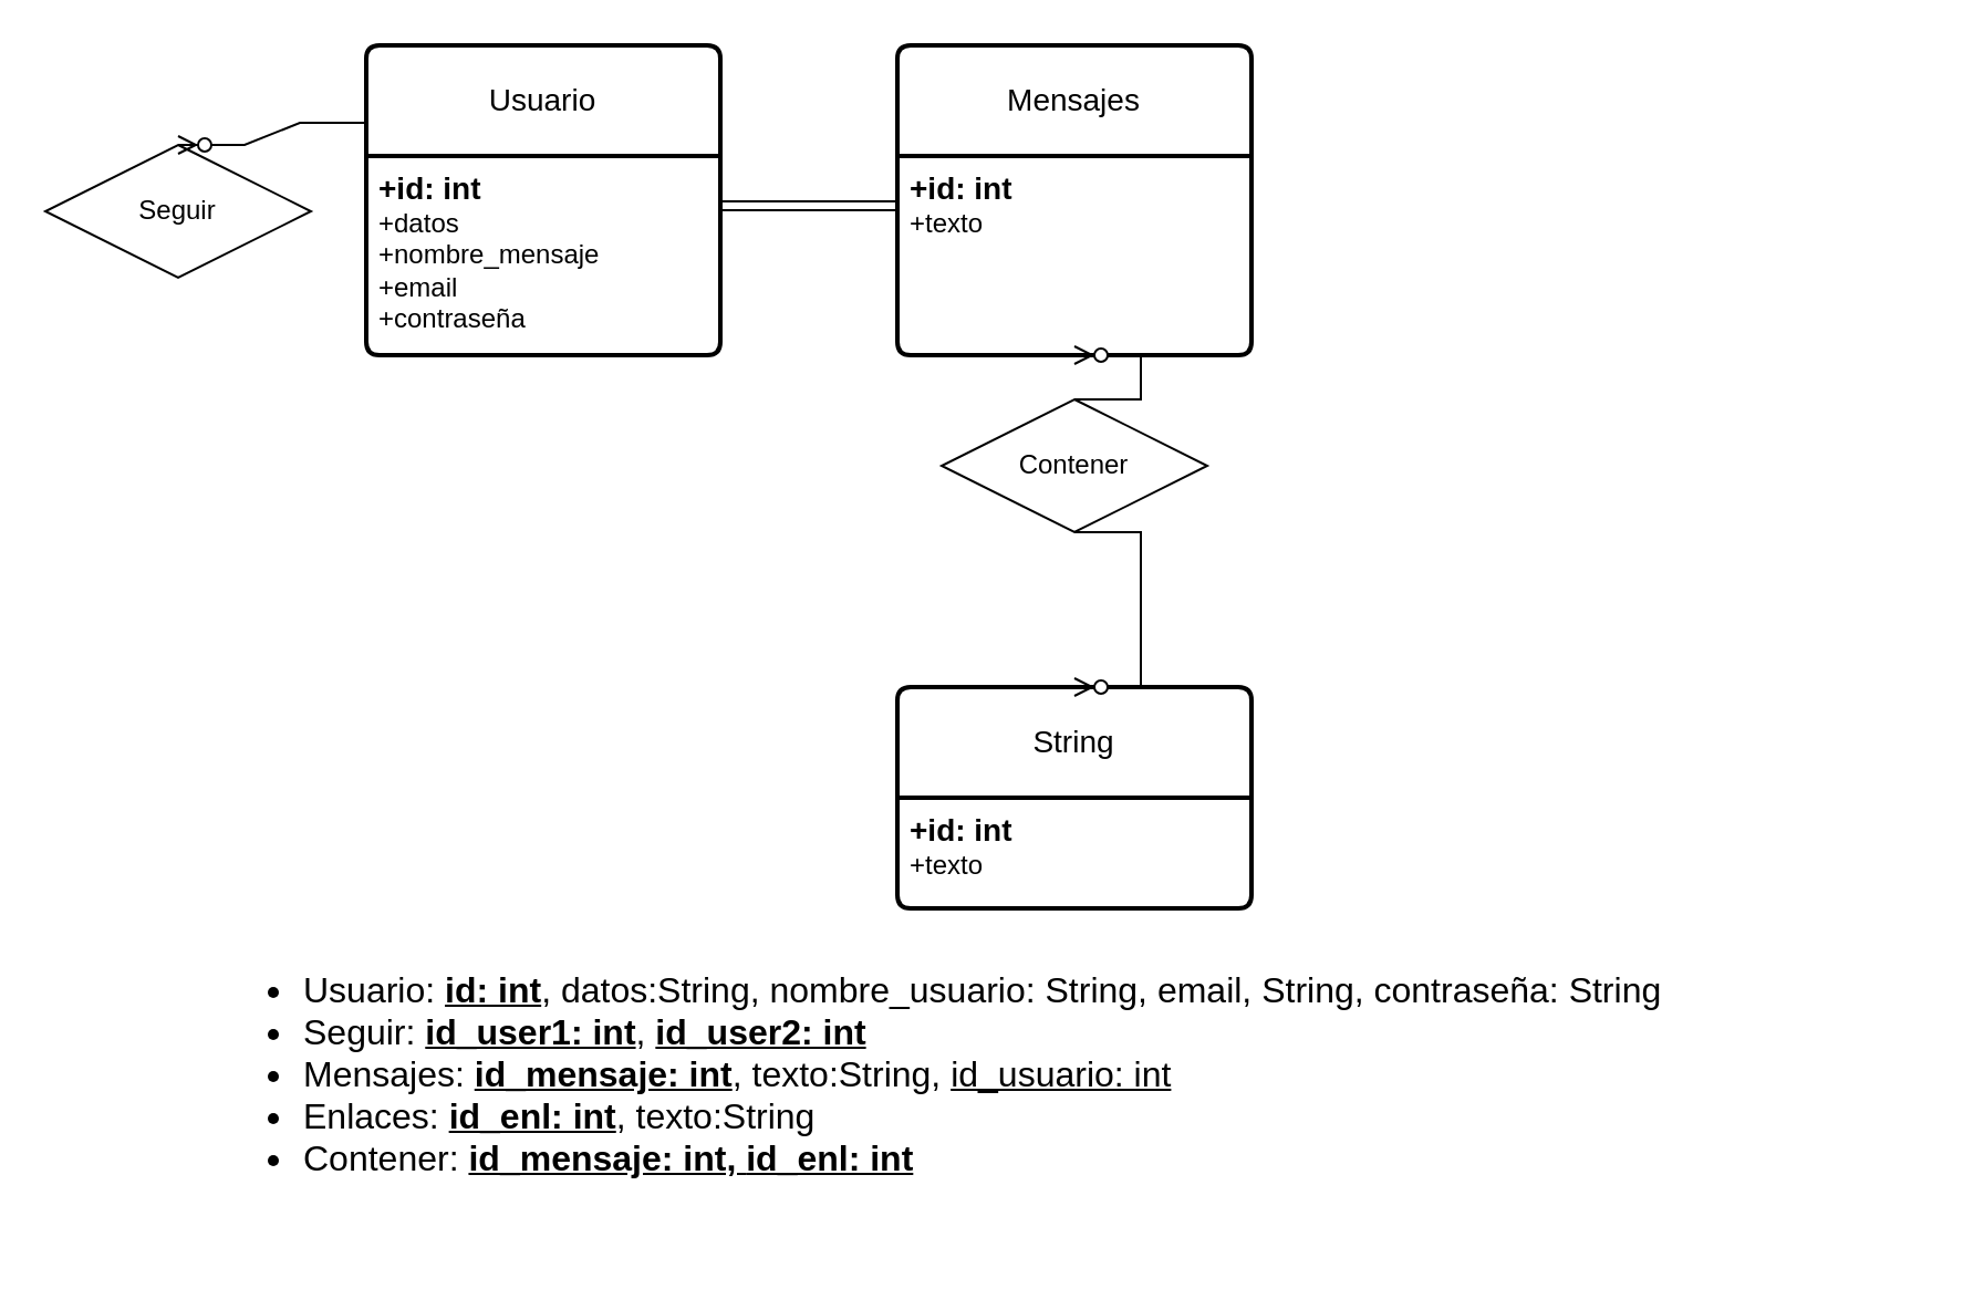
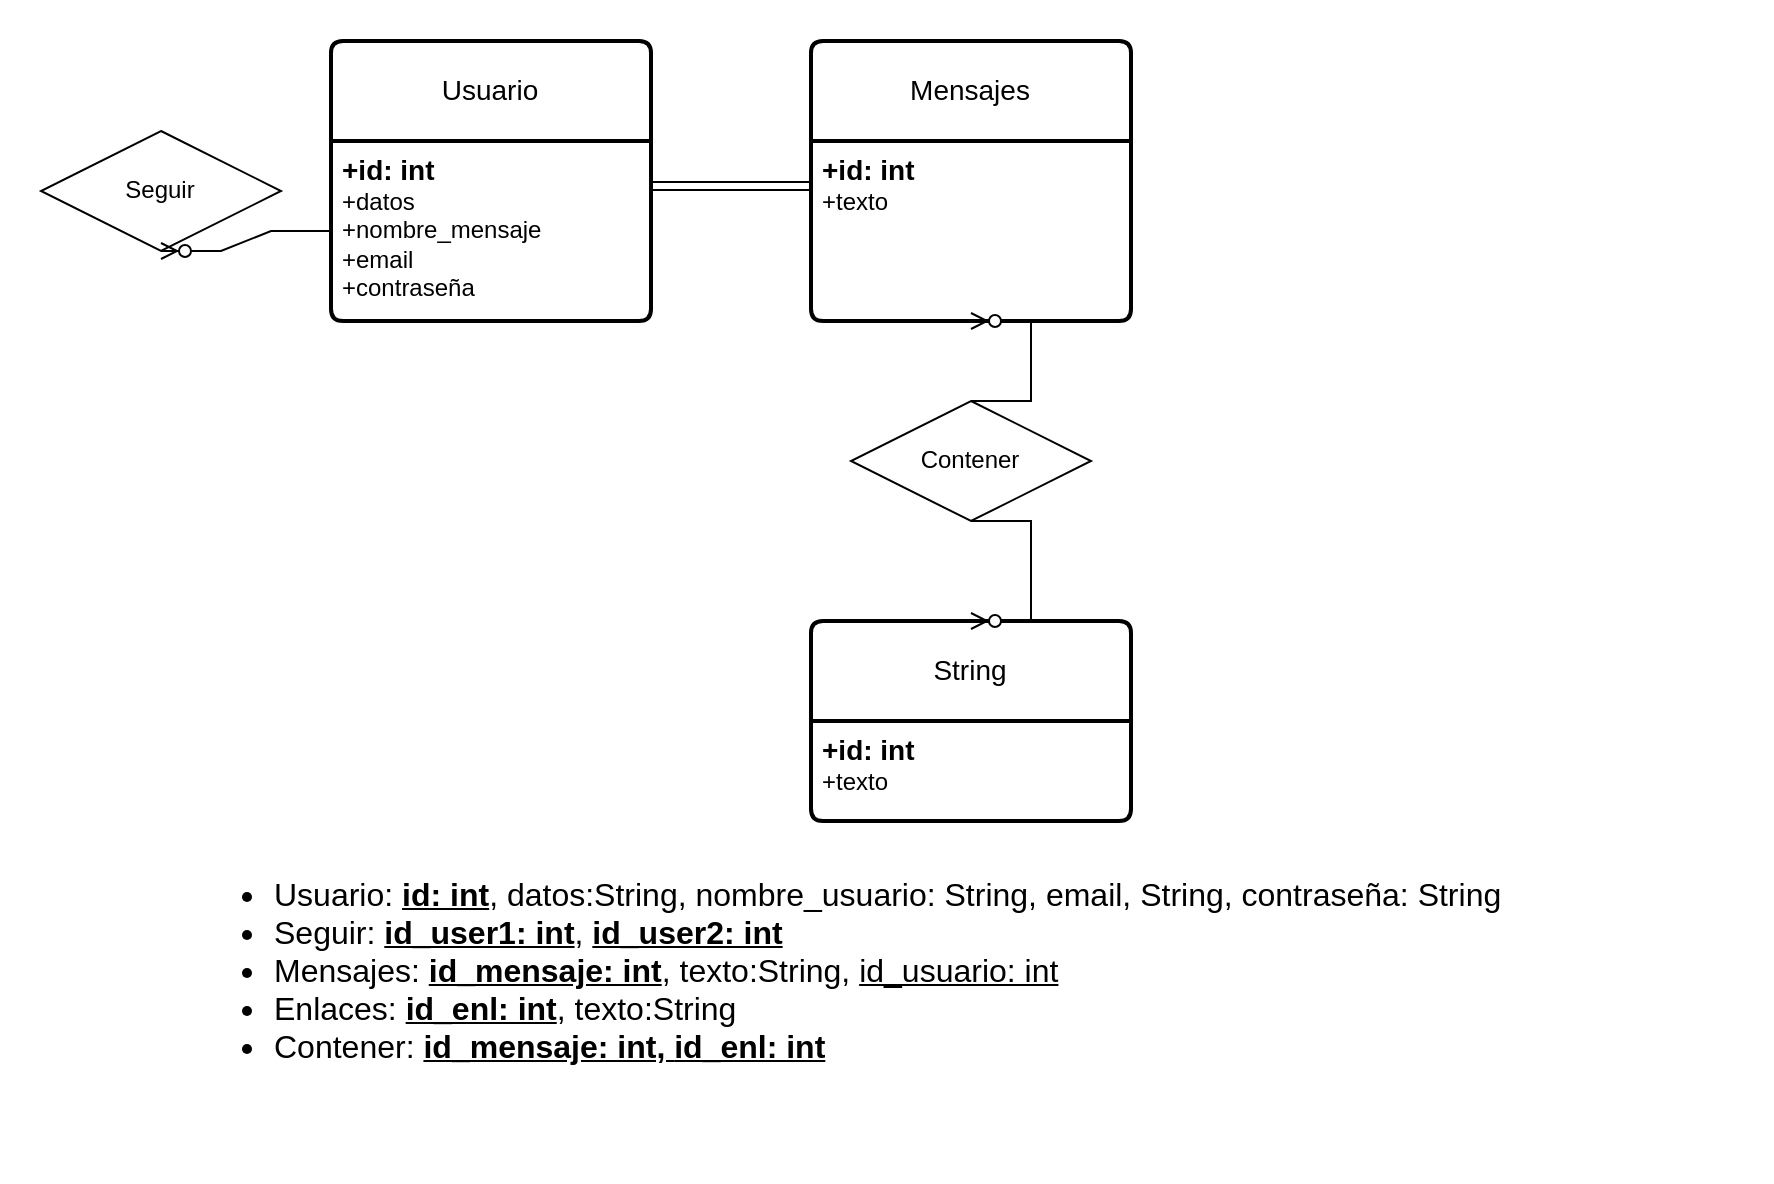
  <mxCell id="0" />
  <mxCell id="1" parent="0" />
  <mxCell id="2" value="Usuario" style="swimlane;childLayout=stackLayout;horizontal=1;startSize=50;horizontalStack=0;rounded=1;fontSize=14;fontStyle=0;strokeWidth=2;resizeParent=0;resizeLast=1;shadow=0;dashed=0;align=center;arcSize=4;whiteSpace=wrap;html=1;" parent="1" vertex="1"><mxGeometry x="165" y="20" width="160" height="140" as="geometry" /></mxCell>
  <mxCell id="3" value="&lt;font style=&quot;font-size: 14px;&quot;&gt;&lt;b&gt;+id: int&lt;/b&gt;&lt;/font&gt;&lt;br&gt;+datos&lt;br&gt;+nombre_mensaje&lt;br&gt;+email&lt;br&gt;+contraseña" style="align=left;strokeColor=none;fillColor=none;spacingLeft=4;fontSize=12;verticalAlign=top;resizable=0;rotatable=0;part=1;html=1;" parent="2" vertex="1"><mxGeometry y="50" width="160" height="90" as="geometry" /></mxCell>
  <mxCell id="4" value="Mensajes" style="swimlane;childLayout=stackLayout;horizontal=1;startSize=50;horizontalStack=0;rounded=1;fontSize=14;fontStyle=0;strokeWidth=2;resizeParent=0;resizeLast=1;shadow=0;dashed=0;align=center;arcSize=4;whiteSpace=wrap;html=1;" parent="1" vertex="1"><mxGeometry x="405" y="20" width="160" height="140" as="geometry" /></mxCell>
  <mxCell id="5" value="&lt;font style=&quot;font-size: 14px;&quot;&gt;&lt;b&gt;+id: int&lt;/b&gt;&lt;/font&gt;&lt;br&gt;+texto" style="align=left;strokeColor=none;fillColor=none;spacingLeft=4;fontSize=12;verticalAlign=top;resizable=0;rotatable=0;part=1;html=1;" parent="4" vertex="1"><mxGeometry y="50" width="160" height="90" as="geometry" /></mxCell>
  <mxCell id="6" value="String" style="swimlane;childLayout=stackLayout;horizontal=1;startSize=50;horizontalStack=0;rounded=1;fontSize=14;fontStyle=0;strokeWidth=2;resizeParent=0;resizeLast=1;shadow=0;dashed=0;align=center;arcSize=4;whiteSpace=wrap;html=1;" parent="1" vertex="1"><mxGeometry x="405" y="310" width="160" height="100" as="geometry" /></mxCell>
  <mxCell id="7" value="&lt;font style=&quot;font-size: 14px;&quot;&gt;&lt;b&gt;+id: int&lt;/b&gt;&lt;/font&gt;&lt;br&gt;+texto" style="align=left;strokeColor=none;fillColor=none;spacingLeft=4;fontSize=12;verticalAlign=top;resizable=0;rotatable=0;part=1;html=1;" parent="6" vertex="1"><mxGeometry y="50" width="160" height="50" as="geometry" /></mxCell>
  <mxCell id="8" value="Seguir" style="shape=rhombus;perimeter=rhombusPerimeter;whiteSpace=wrap;html=1;align=center;" parent="1" vertex="1"><mxGeometry x="20" y="65" width="120" height="60" as="geometry" /></mxCell>
- <mxCell id="9" value="" style="edgeStyle=entityRelationEdgeStyle;fontSize=12;html=1;endArrow=ERzeroToMany;endFill=1;rounded=0;entryX=0.5;entryY=0;entryDx=0;entryDy=0;exitX=0;exitY=0.25;exitDx=0;exitDy=0;" parent="1" source="2" target="8" edge="1"><mxGeometry width="100" height="100" relative="1" as="geometry"><mxPoint x="145" y="230" as="sourcePoint" /><mxPoint x="245" y="130" as="targetPoint" /></mxGeometry></mxCell>
+ <mxCell id="10" value="" style="edgeStyle=entityRelationEdgeStyle;fontSize=12;html=1;endArrow=ERzeroToMany;endFill=1;rounded=0;entryX=0.5;entryY=1;entryDx=0;entryDy=0;exitX=0;exitY=0.5;exitDx=0;exitDy=0;" parent="1" source="3" target="8" edge="1"><mxGeometry width="100" height="100" relative="1" as="geometry"><mxPoint x="155" y="210" as="sourcePoint" /><mxPoint x="45" y="215" as="targetPoint" /></mxGeometry></mxCell>
  <mxCell id="11" value="" style="shape=link;html=1;rounded=0;exitX=1;exitY=0.25;exitDx=0;exitDy=0;entryX=0;entryY=0.25;entryDx=0;entryDy=0;" parent="1" source="3" target="5" edge="1"><mxGeometry width="100" relative="1" as="geometry"><mxPoint x="375" y="180" as="sourcePoint" /><mxPoint x="475" y="180" as="targetPoint" /></mxGeometry></mxCell>
- <mxCell id="12" value="Contener" style="shape=rhombus;perimeter=rhombusPerimeter;whiteSpace=wrap;html=1;align=center;" parent="1" vertex="1"><mxGeometry x="425" y="180" width="120" height="60" as="geometry" /></mxCell>
+ <mxCell id="12" value="Contener" style="shape=rhombus;perimeter=rhombusPerimeter;whiteSpace=wrap;html=1;align=center;" parent="1" vertex="1"><mxGeometry x="425" y="200" width="120" height="60" as="geometry" /></mxCell>
  <mxCell id="13" value="" style="edgeStyle=entityRelationEdgeStyle;fontSize=12;html=1;endArrow=ERzeroToMany;endFill=1;rounded=0;entryX=0.5;entryY=1;entryDx=0;entryDy=0;exitX=0.5;exitY=0;exitDx=0;exitDy=0;" parent="1" source="12" target="5" edge="1"><mxGeometry width="100" height="100" relative="1" as="geometry"><mxPoint x="565" y="150" as="sourcePoint" /><mxPoint x="565" y="190" as="targetPoint" /></mxGeometry></mxCell>
  <mxCell id="14" value="" style="edgeStyle=entityRelationEdgeStyle;fontSize=12;html=1;endArrow=ERzeroToMany;endFill=1;rounded=0;entryX=0.5;entryY=0;entryDx=0;entryDy=0;exitX=0.5;exitY=1;exitDx=0;exitDy=0;" parent="1" source="12" target="6" edge="1"><mxGeometry width="100" height="100" relative="1" as="geometry"><mxPoint x="565" y="290" as="sourcePoint" /><mxPoint x="565" y="240" as="targetPoint" /></mxGeometry></mxCell>
  <mxCell id="15" value="&lt;ul style=&quot;font-size: 16px;&quot;&gt;&lt;li&gt;Usuario: &lt;u style=&quot;font-weight: bold;&quot;&gt;id: int&lt;/u&gt;, datos:String, nombre_usuario: String, email, String, contraseña: String&lt;/li&gt;&lt;li&gt;Seguir:&amp;nbsp;&lt;u style=&quot;border-color: var(--border-color); font-weight: bold;&quot;&gt;id_user1: int&lt;/u&gt;,&amp;nbsp;&lt;u style=&quot;border-color: var(--border-color); font-weight: bold;&quot;&gt;id_user2: int&lt;/u&gt;&lt;/li&gt;&lt;li&gt;Mensajes:&amp;nbsp;&lt;u style=&quot;border-color: var(--border-color); font-weight: bold;&quot;&gt;id_mensaje: int&lt;/u&gt;, texto:String, &lt;u&gt;id_usuario: int&lt;/u&gt;&lt;/li&gt;&lt;li&gt;Enlaces:&amp;nbsp;&lt;u style=&quot;border-color: var(--border-color); font-weight: bold;&quot;&gt;id_enl: int&lt;/u&gt;, texto:String&lt;/li&gt;&lt;li&gt;Contener:&amp;nbsp;&lt;u style=&quot;border-color: var(--border-color); font-weight: bold;&quot;&gt;id_mensaje: int,&amp;nbsp;&lt;/u&gt;&lt;u style=&quot;border-color: var(--border-color); font-weight: bold;&quot;&gt;id_enl: int&lt;/u&gt;&lt;/li&gt;&lt;/ul&gt;" style="text;strokeColor=none;fillColor=none;html=1;whiteSpace=wrap;verticalAlign=middle;overflow=hidden;" vertex="1" parent="1"><mxGeometry x="95" y="400" width="770" height="170" as="geometry" /></mxCell>
